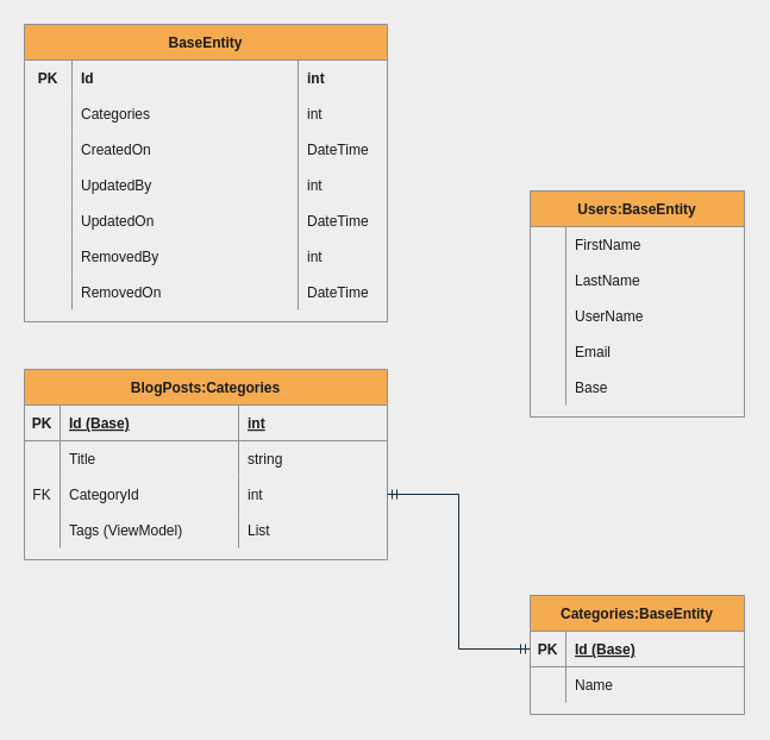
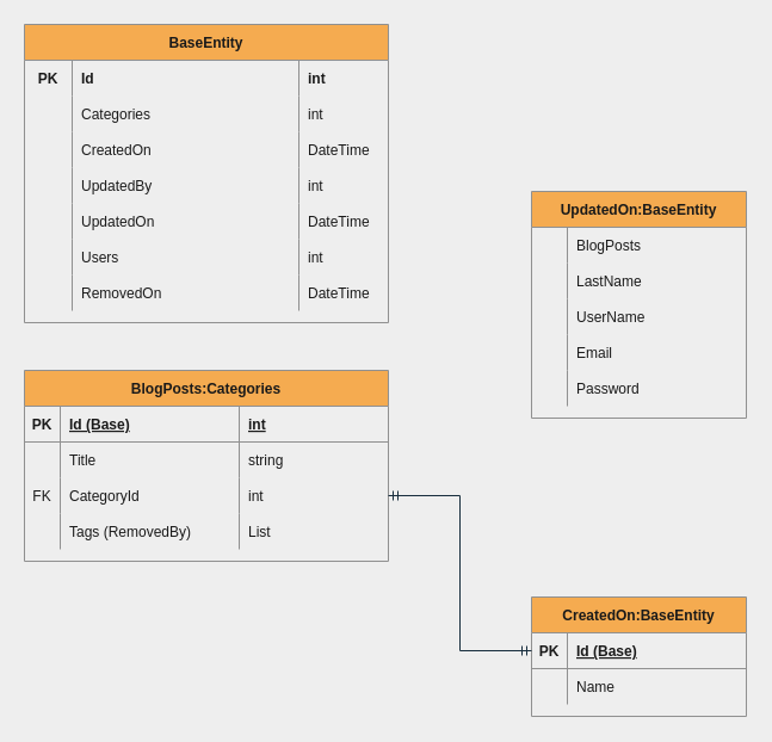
  <mxCell id="0" />
  <mxCell id="1" parent="0" />
  <mxCell id="2" value="BlogPosts:Categories" style="shape=table;startSize=30;container=1;collapsible=1;childLayout=tableLayout;fixedRows=1;rowLines=0;fontStyle=1;align=center;resizeLast=1;fillColor=#F5AB50;strokeColor=#909090;fontColor=#1A1A1A;" vertex="1" parent="1"><mxGeometry x="20" y="310" width="305" height="160" as="geometry" /></mxCell>
  <mxCell id="3" value="" style="shape=tableRow;horizontal=0;startSize=0;swimlaneHead=0;swimlaneBody=0;fillColor=none;collapsible=0;dropTarget=0;points=[[0,0.5],[1,0.5]];portConstraint=eastwest;top=0;left=0;right=0;bottom=1;strokeColor=#909090;fontColor=#1A1A1A;" vertex="1" parent="2"><mxGeometry y="30" width="305" height="30" as="geometry" /></mxCell>
  <mxCell id="4" value="PK" style="shape=partialRectangle;connectable=0;fillColor=none;top=0;left=0;bottom=0;right=0;fontStyle=1;overflow=hidden;strokeColor=#909090;fontColor=#1A1A1A;" vertex="1" parent="3"><mxGeometry width="30" height="30" as="geometry"><mxRectangle width="30" height="30" as="alternateBounds" /></mxGeometry></mxCell>
  <mxCell id="5" value="Id (Base)" style="shape=partialRectangle;connectable=0;fillColor=none;top=0;left=0;bottom=0;right=0;align=left;spacingLeft=6;fontStyle=5;overflow=hidden;strokeColor=#909090;fontColor=#1A1A1A;" vertex="1" parent="3"><mxGeometry x="30" width="150" height="30" as="geometry"><mxRectangle width="150" height="30" as="alternateBounds" /></mxGeometry></mxCell>
  <mxCell id="6" value="int" style="shape=partialRectangle;connectable=0;fillColor=none;top=0;left=0;bottom=0;right=0;align=left;spacingLeft=6;fontStyle=5;overflow=hidden;strokeColor=#909090;fontColor=#1A1A1A;" vertex="1" parent="3"><mxGeometry x="180" width="125" height="30" as="geometry"><mxRectangle width="125" height="30" as="alternateBounds" /></mxGeometry></mxCell>
  <mxCell id="7" value="" style="shape=tableRow;horizontal=0;startSize=0;swimlaneHead=0;swimlaneBody=0;fillColor=none;collapsible=0;dropTarget=0;points=[[0,0.5],[1,0.5]];portConstraint=eastwest;top=0;left=0;right=0;bottom=0;strokeColor=#909090;fontColor=#1A1A1A;" vertex="1" parent="2"><mxGeometry y="60" width="305" height="30" as="geometry" /></mxCell>
  <mxCell id="8" value="" style="shape=partialRectangle;connectable=0;fillColor=none;top=0;left=0;bottom=0;right=0;editable=1;overflow=hidden;strokeColor=#909090;fontColor=#1A1A1A;" vertex="1" parent="7"><mxGeometry width="30" height="30" as="geometry"><mxRectangle width="30" height="30" as="alternateBounds" /></mxGeometry></mxCell>
  <mxCell id="9" value="Title" style="shape=partialRectangle;connectable=0;fillColor=none;top=0;left=0;bottom=0;right=0;align=left;spacingLeft=6;overflow=hidden;strokeColor=#909090;fontColor=#1A1A1A;" vertex="1" parent="7"><mxGeometry x="30" width="150" height="30" as="geometry"><mxRectangle width="150" height="30" as="alternateBounds" /></mxGeometry></mxCell>
  <mxCell id="10" value="string" style="shape=partialRectangle;connectable=0;fillColor=none;top=0;left=0;bottom=0;right=0;align=left;spacingLeft=6;overflow=hidden;strokeColor=#909090;fontColor=#1A1A1A;" vertex="1" parent="7"><mxGeometry x="180" width="125" height="30" as="geometry"><mxRectangle width="125" height="30" as="alternateBounds" /></mxGeometry></mxCell>
  <mxCell id="11" value="" style="shape=tableRow;horizontal=0;startSize=0;swimlaneHead=0;swimlaneBody=0;fillColor=none;collapsible=0;dropTarget=0;points=[[0,0.5],[1,0.5]];portConstraint=eastwest;top=0;left=0;right=0;bottom=0;strokeColor=#909090;fontColor=#1A1A1A;" vertex="1" parent="2"><mxGeometry y="90" width="305" height="30" as="geometry" /></mxCell>
  <mxCell id="12" value="FK" style="shape=partialRectangle;connectable=0;fillColor=none;top=0;left=0;bottom=0;right=0;editable=1;overflow=hidden;strokeColor=#909090;fontColor=#1A1A1A;" vertex="1" parent="11"><mxGeometry width="30" height="30" as="geometry"><mxRectangle width="30" height="30" as="alternateBounds" /></mxGeometry></mxCell>
  <mxCell id="13" value="CategoryId" style="shape=partialRectangle;connectable=0;fillColor=none;top=0;left=0;bottom=0;right=0;align=left;spacingLeft=6;overflow=hidden;strokeColor=#909090;fontColor=#1A1A1A;" vertex="1" parent="11"><mxGeometry x="30" width="150" height="30" as="geometry"><mxRectangle width="150" height="30" as="alternateBounds" /></mxGeometry></mxCell>
  <mxCell id="14" value="int" style="shape=partialRectangle;connectable=0;fillColor=none;top=0;left=0;bottom=0;right=0;align=left;spacingLeft=6;overflow=hidden;strokeColor=#909090;fontColor=#1A1A1A;" vertex="1" parent="11"><mxGeometry x="180" width="125" height="30" as="geometry"><mxRectangle width="125" height="30" as="alternateBounds" /></mxGeometry></mxCell>
  <mxCell id="15" value="" style="shape=tableRow;horizontal=0;startSize=0;swimlaneHead=0;swimlaneBody=0;fillColor=none;collapsible=0;dropTarget=0;points=[[0,0.5],[1,0.5]];portConstraint=eastwest;top=0;left=0;right=0;bottom=0;strokeColor=#909090;fontColor=#1A1A1A;" vertex="1" parent="2"><mxGeometry y="120" width="305" height="30" as="geometry" /></mxCell>
  <mxCell id="16" value="" style="shape=partialRectangle;connectable=0;fillColor=none;top=0;left=0;bottom=0;right=0;editable=1;overflow=hidden;strokeColor=#909090;fontColor=#1A1A1A;" vertex="1" parent="15"><mxGeometry width="30" height="30" as="geometry"><mxRectangle width="30" height="30" as="alternateBounds" /></mxGeometry></mxCell>
- <mxCell id="17" value="Tags (ViewModel)" style="shape=partialRectangle;connectable=0;fillColor=none;top=0;left=0;bottom=0;right=0;align=left;spacingLeft=6;overflow=hidden;strokeColor=#909090;fontColor=#1A1A1A;" vertex="1" parent="15"><mxGeometry x="30" width="150" height="30" as="geometry"><mxRectangle width="150" height="30" as="alternateBounds" /></mxGeometry></mxCell>
+ <mxCell id="17" value="Tags (RemovedBy)" style="shape=partialRectangle;connectable=0;fillColor=none;top=0;left=0;bottom=0;right=0;align=left;spacingLeft=6;overflow=hidden;strokeColor=#909090;fontColor=#1A1A1A;" vertex="1" parent="15"><mxGeometry x="30" width="150" height="30" as="geometry"><mxRectangle width="150" height="30" as="alternateBounds" /></mxGeometry></mxCell>
  <mxCell id="18" value="List" style="shape=partialRectangle;connectable=0;fillColor=none;top=0;left=0;bottom=0;right=0;align=left;spacingLeft=6;overflow=hidden;strokeColor=#909090;fontColor=#1A1A1A;" vertex="1" parent="15"><mxGeometry x="180" width="125" height="30" as="geometry"><mxRectangle width="125" height="30" as="alternateBounds" /></mxGeometry></mxCell>
- <mxCell id="19" value="Users:BaseEntity" style="shape=table;startSize=30;container=1;collapsible=1;childLayout=tableLayout;fixedRows=1;rowLines=0;fontStyle=1;align=center;resizeLast=1;fillColor=#F5AB50;strokeColor=#909090;fontColor=#1A1A1A;" vertex="1" parent="1"><mxGeometry x="445" y="160" width="180" height="190" as="geometry" /></mxCell>
+ <mxCell id="19" value="UpdatedOn:BaseEntity" style="shape=table;startSize=30;container=1;collapsible=1;childLayout=tableLayout;fixedRows=1;rowLines=0;fontStyle=1;align=center;resizeLast=1;fillColor=#F5AB50;strokeColor=#909090;fontColor=#1A1A1A;" vertex="1" parent="1"><mxGeometry x="445" y="160" width="180" height="190" as="geometry" /></mxCell>
  <mxCell id="20" value="" style="shape=tableRow;horizontal=0;startSize=0;swimlaneHead=0;swimlaneBody=0;fillColor=none;collapsible=0;dropTarget=0;points=[[0,0.5],[1,0.5]];portConstraint=eastwest;top=0;left=0;right=0;bottom=0;strokeColor=#909090;fontColor=#1A1A1A;" vertex="1" parent="19"><mxGeometry y="30" width="180" height="30" as="geometry" /></mxCell>
  <mxCell id="21" value="" style="shape=partialRectangle;connectable=0;fillColor=none;top=0;left=0;bottom=0;right=0;editable=1;overflow=hidden;strokeColor=#909090;fontColor=#1A1A1A;" vertex="1" parent="20"><mxGeometry width="30" height="30" as="geometry"><mxRectangle width="30" height="30" as="alternateBounds" /></mxGeometry></mxCell>
- <mxCell id="22" value="FirstName" style="shape=partialRectangle;connectable=0;fillColor=none;top=0;left=0;bottom=0;right=0;align=left;spacingLeft=6;overflow=hidden;strokeColor=#909090;fontColor=#1A1A1A;" vertex="1" parent="20"><mxGeometry x="30" width="150" height="30" as="geometry"><mxRectangle width="150" height="30" as="alternateBounds" /></mxGeometry></mxCell>
+ <mxCell id="22" value="BlogPosts" style="shape=partialRectangle;connectable=0;fillColor=none;top=0;left=0;bottom=0;right=0;align=left;spacingLeft=6;overflow=hidden;strokeColor=#909090;fontColor=#1A1A1A;" vertex="1" parent="20"><mxGeometry x="30" width="150" height="30" as="geometry"><mxRectangle width="150" height="30" as="alternateBounds" /></mxGeometry></mxCell>
  <mxCell id="23" value="" style="shape=tableRow;horizontal=0;startSize=0;swimlaneHead=0;swimlaneBody=0;fillColor=none;collapsible=0;dropTarget=0;points=[[0,0.5],[1,0.5]];portConstraint=eastwest;top=0;left=0;right=0;bottom=0;strokeColor=#909090;fontColor=#1A1A1A;" vertex="1" parent="19"><mxGeometry y="60" width="180" height="30" as="geometry" /></mxCell>
  <mxCell id="24" value="" style="shape=partialRectangle;connectable=0;fillColor=none;top=0;left=0;bottom=0;right=0;editable=1;overflow=hidden;strokeColor=#909090;fontColor=#1A1A1A;" vertex="1" parent="23"><mxGeometry width="30" height="30" as="geometry"><mxRectangle width="30" height="30" as="alternateBounds" /></mxGeometry></mxCell>
  <mxCell id="25" value="LastName" style="shape=partialRectangle;connectable=0;fillColor=none;top=0;left=0;bottom=0;right=0;align=left;spacingLeft=6;overflow=hidden;strokeColor=#909090;fontColor=#1A1A1A;" vertex="1" parent="23"><mxGeometry x="30" width="150" height="30" as="geometry"><mxRectangle width="150" height="30" as="alternateBounds" /></mxGeometry></mxCell>
  <mxCell id="26" value="" style="shape=tableRow;horizontal=0;startSize=0;swimlaneHead=0;swimlaneBody=0;fillColor=none;collapsible=0;dropTarget=0;points=[[0,0.5],[1,0.5]];portConstraint=eastwest;top=0;left=0;right=0;bottom=0;strokeColor=#909090;fontColor=#1A1A1A;" vertex="1" parent="19"><mxGeometry y="90" width="180" height="30" as="geometry" /></mxCell>
  <mxCell id="27" value="" style="shape=partialRectangle;connectable=0;fillColor=none;top=0;left=0;bottom=0;right=0;editable=1;overflow=hidden;strokeColor=#909090;fontColor=#1A1A1A;" vertex="1" parent="26"><mxGeometry width="30" height="30" as="geometry"><mxRectangle width="30" height="30" as="alternateBounds" /></mxGeometry></mxCell>
  <mxCell id="28" value="UserName" style="shape=partialRectangle;connectable=0;fillColor=none;top=0;left=0;bottom=0;right=0;align=left;spacingLeft=6;overflow=hidden;strokeColor=#909090;fontColor=#1A1A1A;" vertex="1" parent="26"><mxGeometry x="30" width="150" height="30" as="geometry"><mxRectangle width="150" height="30" as="alternateBounds" /></mxGeometry></mxCell>
  <mxCell id="29" style="shape=tableRow;horizontal=0;startSize=0;swimlaneHead=0;swimlaneBody=0;fillColor=none;collapsible=0;dropTarget=0;points=[[0,0.5],[1,0.5]];portConstraint=eastwest;top=0;left=0;right=0;bottom=0;strokeColor=#909090;fontColor=#1A1A1A;" vertex="1" parent="19"><mxGeometry y="120" width="180" height="30" as="geometry" /></mxCell>
  <mxCell id="30" style="shape=partialRectangle;connectable=0;fillColor=none;top=0;left=0;bottom=0;right=0;editable=1;overflow=hidden;strokeColor=#909090;fontColor=#1A1A1A;" vertex="1" parent="29"><mxGeometry width="30" height="30" as="geometry"><mxRectangle width="30" height="30" as="alternateBounds" /></mxGeometry></mxCell>
  <mxCell id="31" value="Email" style="shape=partialRectangle;connectable=0;fillColor=none;top=0;left=0;bottom=0;right=0;align=left;spacingLeft=6;overflow=hidden;strokeColor=#909090;fontColor=#1A1A1A;" vertex="1" parent="29"><mxGeometry x="30" width="150" height="30" as="geometry"><mxRectangle width="150" height="30" as="alternateBounds" /></mxGeometry></mxCell>
  <mxCell id="32" style="shape=tableRow;horizontal=0;startSize=0;swimlaneHead=0;swimlaneBody=0;fillColor=none;collapsible=0;dropTarget=0;points=[[0,0.5],[1,0.5]];portConstraint=eastwest;top=0;left=0;right=0;bottom=0;strokeColor=#909090;fontColor=#1A1A1A;" vertex="1" parent="19"><mxGeometry y="150" width="180" height="30" as="geometry" /></mxCell>
  <mxCell id="33" style="shape=partialRectangle;connectable=0;fillColor=none;top=0;left=0;bottom=0;right=0;editable=1;overflow=hidden;strokeColor=#909090;fontColor=#1A1A1A;" vertex="1" parent="32"><mxGeometry width="30" height="30" as="geometry"><mxRectangle width="30" height="30" as="alternateBounds" /></mxGeometry></mxCell>
- <mxCell id="34" value="Base" style="shape=partialRectangle;connectable=0;fillColor=none;top=0;left=0;bottom=0;right=0;align=left;spacingLeft=6;overflow=hidden;strokeColor=#909090;fontColor=#1A1A1A;" vertex="1" parent="32"><mxGeometry x="30" width="150" height="30" as="geometry"><mxRectangle width="150" height="30" as="alternateBounds" /></mxGeometry></mxCell>
- <mxCell id="35" value="Categories:BaseEntity" style="shape=table;startSize=30;container=1;collapsible=1;childLayout=tableLayout;fixedRows=1;rowLines=0;fontStyle=1;align=center;resizeLast=1;fillColor=#F5AB50;strokeColor=#909090;fontColor=#1A1A1A;" vertex="1" parent="1"><mxGeometry x="445" y="500" width="180" height="100" as="geometry" /></mxCell>
+ <mxCell id="34" value="Password" style="shape=partialRectangle;connectable=0;fillColor=none;top=0;left=0;bottom=0;right=0;align=left;spacingLeft=6;overflow=hidden;strokeColor=#909090;fontColor=#1A1A1A;" vertex="1" parent="32"><mxGeometry x="30" width="150" height="30" as="geometry"><mxRectangle width="150" height="30" as="alternateBounds" /></mxGeometry></mxCell>
+ <mxCell id="35" value="CreatedOn:BaseEntity" style="shape=table;startSize=30;container=1;collapsible=1;childLayout=tableLayout;fixedRows=1;rowLines=0;fontStyle=1;align=center;resizeLast=1;fillColor=#F5AB50;strokeColor=#909090;fontColor=#1A1A1A;" vertex="1" parent="1"><mxGeometry x="445" y="500" width="180" height="100" as="geometry" /></mxCell>
  <mxCell id="36" value="" style="shape=tableRow;horizontal=0;startSize=0;swimlaneHead=0;swimlaneBody=0;fillColor=none;collapsible=0;dropTarget=0;points=[[0,0.5],[1,0.5]];portConstraint=eastwest;top=0;left=0;right=0;bottom=1;strokeColor=#909090;fontColor=#1A1A1A;" vertex="1" parent="35"><mxGeometry y="30" width="180" height="30" as="geometry" /></mxCell>
  <mxCell id="37" value="PK" style="shape=partialRectangle;connectable=0;fillColor=none;top=0;left=0;bottom=0;right=0;fontStyle=1;overflow=hidden;strokeColor=#909090;fontColor=#1A1A1A;" vertex="1" parent="36"><mxGeometry width="30" height="30" as="geometry"><mxRectangle width="30" height="30" as="alternateBounds" /></mxGeometry></mxCell>
  <mxCell id="38" value="Id (Base)" style="shape=partialRectangle;connectable=0;fillColor=none;top=0;left=0;bottom=0;right=0;align=left;spacingLeft=6;fontStyle=5;overflow=hidden;strokeColor=#909090;fontColor=#1A1A1A;" vertex="1" parent="36"><mxGeometry x="30" width="150" height="30" as="geometry"><mxRectangle width="150" height="30" as="alternateBounds" /></mxGeometry></mxCell>
  <mxCell id="39" value="" style="shape=tableRow;horizontal=0;startSize=0;swimlaneHead=0;swimlaneBody=0;fillColor=none;collapsible=0;dropTarget=0;points=[[0,0.5],[1,0.5]];portConstraint=eastwest;top=0;left=0;right=0;bottom=0;strokeColor=#909090;fontColor=#1A1A1A;" vertex="1" parent="35"><mxGeometry y="60" width="180" height="30" as="geometry" /></mxCell>
  <mxCell id="40" value="" style="shape=partialRectangle;connectable=0;fillColor=none;top=0;left=0;bottom=0;right=0;editable=1;overflow=hidden;strokeColor=#909090;fontColor=#1A1A1A;" vertex="1" parent="39"><mxGeometry width="30" height="30" as="geometry"><mxRectangle width="30" height="30" as="alternateBounds" /></mxGeometry></mxCell>
  <mxCell id="41" value="Name" style="shape=partialRectangle;connectable=0;fillColor=none;top=0;left=0;bottom=0;right=0;align=left;spacingLeft=6;overflow=hidden;strokeColor=#909090;fontColor=#1A1A1A;" vertex="1" parent="39"><mxGeometry x="30" width="150" height="30" as="geometry"><mxRectangle width="150" height="30" as="alternateBounds" /></mxGeometry></mxCell>
  <mxCell id="42" style="edgeStyle=orthogonalEdgeStyle;rounded=0;orthogonalLoop=1;jettySize=auto;html=1;entryX=0;entryY=0.5;entryDx=0;entryDy=0;endArrow=ERmandOne;endFill=0;startArrow=ERmandOne;startFill=0;labelBackgroundColor=#EEEEEE;strokeColor=#182E3E;fontColor=#1A1A1A;" edge="1" parent="1" source="11" target="36"><mxGeometry relative="1" as="geometry" /></mxCell>
  <mxCell id="43" value="BaseEntity" style="shape=table;startSize=30;container=1;collapsible=1;childLayout=tableLayout;fixedRows=1;rowLines=0;fontStyle=1;align=center;resizeLast=1;fillColor=#F5AB50;strokeColor=#909090;fontColor=#1A1A1A;" vertex="1" parent="1"><mxGeometry x="20" y="20" width="305" height="250" as="geometry" /></mxCell>
  <mxCell id="44" style="shape=tableRow;horizontal=0;startSize=0;swimlaneHead=0;swimlaneBody=0;fillColor=none;collapsible=0;dropTarget=0;points=[[0,0.5],[1,0.5]];portConstraint=eastwest;top=0;left=0;right=0;bottom=0;strokeColor=#909090;fontColor=#1A1A1A;" vertex="1" parent="43"><mxGeometry y="30" width="305" height="30" as="geometry" /></mxCell>
  <mxCell id="45" value="PK" style="shape=partialRectangle;connectable=0;fillColor=none;top=0;left=0;bottom=0;right=0;editable=1;overflow=hidden;labelBorderColor=none;shadow=0;fontStyle=1;strokeColor=#909090;fontColor=#1A1A1A;" vertex="1" parent="44"><mxGeometry width="40" height="30" as="geometry"><mxRectangle width="40" height="30" as="alternateBounds" /></mxGeometry></mxCell>
  <mxCell id="46" value="Id" style="shape=partialRectangle;connectable=0;fillColor=none;top=0;left=0;bottom=0;right=0;align=left;spacingLeft=6;overflow=hidden;labelBorderColor=none;shadow=0;fontStyle=1;strokeColor=#909090;fontColor=#1A1A1A;" vertex="1" parent="44"><mxGeometry x="40" width="190" height="30" as="geometry"><mxRectangle width="190" height="30" as="alternateBounds" /></mxGeometry></mxCell>
  <mxCell id="47" value="int" style="shape=partialRectangle;connectable=0;fillColor=none;top=0;left=0;bottom=0;right=0;align=left;spacingLeft=6;overflow=hidden;labelBorderColor=none;shadow=0;fontStyle=1;strokeColor=#909090;fontColor=#1A1A1A;" vertex="1" parent="44"><mxGeometry x="230" width="75" height="30" as="geometry"><mxRectangle width="75" height="30" as="alternateBounds" /></mxGeometry></mxCell>
  <mxCell id="48" value="" style="shape=tableRow;horizontal=0;startSize=0;swimlaneHead=0;swimlaneBody=0;fillColor=none;collapsible=0;dropTarget=0;points=[[0,0.5],[1,0.5]];portConstraint=eastwest;top=0;left=0;right=0;bottom=0;strokeColor=#909090;fontColor=#1A1A1A;" vertex="1" parent="43"><mxGeometry y="60" width="305" height="30" as="geometry" /></mxCell>
  <mxCell id="49" value="" style="shape=partialRectangle;connectable=0;fillColor=none;top=0;left=0;bottom=0;right=0;editable=1;overflow=hidden;strokeColor=#909090;fontColor=#1A1A1A;" vertex="1" parent="48"><mxGeometry width="40" height="30" as="geometry"><mxRectangle width="40" height="30" as="alternateBounds" /></mxGeometry></mxCell>
  <mxCell id="50" value="Categories" style="shape=partialRectangle;connectable=0;fillColor=none;top=0;left=0;bottom=0;right=0;align=left;spacingLeft=6;overflow=hidden;strokeColor=#909090;fontColor=#1A1A1A;" vertex="1" parent="48"><mxGeometry x="40" width="190" height="30" as="geometry"><mxRectangle width="190" height="30" as="alternateBounds" /></mxGeometry></mxCell>
  <mxCell id="51" value="int" style="shape=partialRectangle;connectable=0;fillColor=none;top=0;left=0;bottom=0;right=0;align=left;spacingLeft=6;overflow=hidden;strokeColor=#909090;fontColor=#1A1A1A;" vertex="1" parent="48"><mxGeometry x="230" width="75" height="30" as="geometry"><mxRectangle width="75" height="30" as="alternateBounds" /></mxGeometry></mxCell>
  <mxCell id="52" value="" style="shape=tableRow;horizontal=0;startSize=0;swimlaneHead=0;swimlaneBody=0;fillColor=none;collapsible=0;dropTarget=0;points=[[0,0.5],[1,0.5]];portConstraint=eastwest;top=0;left=0;right=0;bottom=0;strokeColor=#909090;fontColor=#1A1A1A;" vertex="1" parent="43"><mxGeometry y="90" width="305" height="30" as="geometry" /></mxCell>
  <mxCell id="53" value="" style="shape=partialRectangle;connectable=0;fillColor=none;top=0;left=0;bottom=0;right=0;editable=1;overflow=hidden;strokeColor=#909090;fontColor=#1A1A1A;" vertex="1" parent="52"><mxGeometry width="40" height="30" as="geometry"><mxRectangle width="40" height="30" as="alternateBounds" /></mxGeometry></mxCell>
  <mxCell id="54" value="CreatedOn" style="shape=partialRectangle;connectable=0;fillColor=none;top=0;left=0;bottom=0;right=0;align=left;spacingLeft=6;overflow=hidden;strokeColor=#909090;fontColor=#1A1A1A;" vertex="1" parent="52"><mxGeometry x="40" width="190" height="30" as="geometry"><mxRectangle width="190" height="30" as="alternateBounds" /></mxGeometry></mxCell>
  <mxCell id="55" value="DateTime" style="shape=partialRectangle;connectable=0;fillColor=none;top=0;left=0;bottom=0;right=0;align=left;spacingLeft=6;overflow=hidden;strokeColor=#909090;fontColor=#1A1A1A;" vertex="1" parent="52"><mxGeometry x="230" width="75" height="30" as="geometry"><mxRectangle width="75" height="30" as="alternateBounds" /></mxGeometry></mxCell>
  <mxCell id="56" style="shape=tableRow;horizontal=0;startSize=0;swimlaneHead=0;swimlaneBody=0;fillColor=none;collapsible=0;dropTarget=0;points=[[0,0.5],[1,0.5]];portConstraint=eastwest;top=0;left=0;right=0;bottom=0;strokeColor=#909090;fontColor=#1A1A1A;" vertex="1" parent="43"><mxGeometry y="120" width="305" height="30" as="geometry" /></mxCell>
  <mxCell id="57" style="shape=partialRectangle;connectable=0;fillColor=none;top=0;left=0;bottom=0;right=0;editable=1;overflow=hidden;strokeColor=#909090;fontColor=#1A1A1A;" vertex="1" parent="56"><mxGeometry width="40" height="30" as="geometry"><mxRectangle width="40" height="30" as="alternateBounds" /></mxGeometry></mxCell>
  <mxCell id="58" value="UpdatedBy" style="shape=partialRectangle;connectable=0;fillColor=none;top=0;left=0;bottom=0;right=0;align=left;spacingLeft=6;overflow=hidden;strokeColor=#909090;fontColor=#1A1A1A;" vertex="1" parent="56"><mxGeometry x="40" width="190" height="30" as="geometry"><mxRectangle width="190" height="30" as="alternateBounds" /></mxGeometry></mxCell>
  <mxCell id="59" value="int" style="shape=partialRectangle;connectable=0;fillColor=none;top=0;left=0;bottom=0;right=0;align=left;spacingLeft=6;overflow=hidden;strokeColor=#909090;fontColor=#1A1A1A;" vertex="1" parent="56"><mxGeometry x="230" width="75" height="30" as="geometry"><mxRectangle width="75" height="30" as="alternateBounds" /></mxGeometry></mxCell>
  <mxCell id="60" style="shape=tableRow;horizontal=0;startSize=0;swimlaneHead=0;swimlaneBody=0;fillColor=none;collapsible=0;dropTarget=0;points=[[0,0.5],[1,0.5]];portConstraint=eastwest;top=0;left=0;right=0;bottom=0;strokeColor=#909090;fontColor=#1A1A1A;" vertex="1" parent="43"><mxGeometry y="150" width="305" height="30" as="geometry" /></mxCell>
  <mxCell id="61" style="shape=partialRectangle;connectable=0;fillColor=none;top=0;left=0;bottom=0;right=0;editable=1;overflow=hidden;strokeColor=#909090;fontColor=#1A1A1A;" vertex="1" parent="60"><mxGeometry width="40" height="30" as="geometry"><mxRectangle width="40" height="30" as="alternateBounds" /></mxGeometry></mxCell>
  <mxCell id="62" value="UpdatedOn" style="shape=partialRectangle;connectable=0;fillColor=none;top=0;left=0;bottom=0;right=0;align=left;spacingLeft=6;overflow=hidden;strokeColor=#909090;fontColor=#1A1A1A;" vertex="1" parent="60"><mxGeometry x="40" width="190" height="30" as="geometry"><mxRectangle width="190" height="30" as="alternateBounds" /></mxGeometry></mxCell>
  <mxCell id="63" value="DateTime" style="shape=partialRectangle;connectable=0;fillColor=none;top=0;left=0;bottom=0;right=0;align=left;spacingLeft=6;overflow=hidden;strokeColor=#909090;fontColor=#1A1A1A;" vertex="1" parent="60"><mxGeometry x="230" width="75" height="30" as="geometry"><mxRectangle width="75" height="30" as="alternateBounds" /></mxGeometry></mxCell>
  <mxCell id="64" style="shape=tableRow;horizontal=0;startSize=0;swimlaneHead=0;swimlaneBody=0;fillColor=none;collapsible=0;dropTarget=0;points=[[0,0.5],[1,0.5]];portConstraint=eastwest;top=0;left=0;right=0;bottom=0;strokeColor=#909090;fontColor=#1A1A1A;" vertex="1" parent="43"><mxGeometry y="180" width="305" height="30" as="geometry" /></mxCell>
  <mxCell id="65" style="shape=partialRectangle;connectable=0;fillColor=none;top=0;left=0;bottom=0;right=0;editable=1;overflow=hidden;strokeColor=#909090;fontColor=#1A1A1A;" vertex="1" parent="64"><mxGeometry width="40" height="30" as="geometry"><mxRectangle width="40" height="30" as="alternateBounds" /></mxGeometry></mxCell>
- <mxCell id="66" value="RemovedBy" style="shape=partialRectangle;connectable=0;fillColor=none;top=0;left=0;bottom=0;right=0;align=left;spacingLeft=6;overflow=hidden;strokeColor=#909090;fontColor=#1A1A1A;" vertex="1" parent="64"><mxGeometry x="40" width="190" height="30" as="geometry"><mxRectangle width="190" height="30" as="alternateBounds" /></mxGeometry></mxCell>
+ <mxCell id="66" value="Users" style="shape=partialRectangle;connectable=0;fillColor=none;top=0;left=0;bottom=0;right=0;align=left;spacingLeft=6;overflow=hidden;strokeColor=#909090;fontColor=#1A1A1A;" vertex="1" parent="64"><mxGeometry x="40" width="190" height="30" as="geometry"><mxRectangle width="190" height="30" as="alternateBounds" /></mxGeometry></mxCell>
  <mxCell id="67" value="int" style="shape=partialRectangle;connectable=0;fillColor=none;top=0;left=0;bottom=0;right=0;align=left;spacingLeft=6;overflow=hidden;strokeColor=#909090;fontColor=#1A1A1A;" vertex="1" parent="64"><mxGeometry x="230" width="75" height="30" as="geometry"><mxRectangle width="75" height="30" as="alternateBounds" /></mxGeometry></mxCell>
  <mxCell id="68" style="shape=tableRow;horizontal=0;startSize=0;swimlaneHead=0;swimlaneBody=0;fillColor=none;collapsible=0;dropTarget=0;points=[[0,0.5],[1,0.5]];portConstraint=eastwest;top=0;left=0;right=0;bottom=0;strokeColor=#909090;fontColor=#1A1A1A;" vertex="1" parent="43"><mxGeometry y="210" width="305" height="30" as="geometry" /></mxCell>
  <mxCell id="69" style="shape=partialRectangle;connectable=0;fillColor=none;top=0;left=0;bottom=0;right=0;editable=1;overflow=hidden;strokeColor=#909090;fontColor=#1A1A1A;" vertex="1" parent="68"><mxGeometry width="40" height="30" as="geometry"><mxRectangle width="40" height="30" as="alternateBounds" /></mxGeometry></mxCell>
  <mxCell id="70" value="RemovedOn" style="shape=partialRectangle;connectable=0;fillColor=none;top=0;left=0;bottom=0;right=0;align=left;spacingLeft=6;overflow=hidden;strokeColor=#909090;fontColor=#1A1A1A;" vertex="1" parent="68"><mxGeometry x="40" width="190" height="30" as="geometry"><mxRectangle width="190" height="30" as="alternateBounds" /></mxGeometry></mxCell>
  <mxCell id="71" value="DateTime" style="shape=partialRectangle;connectable=0;fillColor=none;top=0;left=0;bottom=0;right=0;align=left;spacingLeft=6;overflow=hidden;strokeColor=#909090;fontColor=#1A1A1A;" vertex="1" parent="68"><mxGeometry x="230" width="75" height="30" as="geometry"><mxRectangle width="75" height="30" as="alternateBounds" /></mxGeometry></mxCell>
